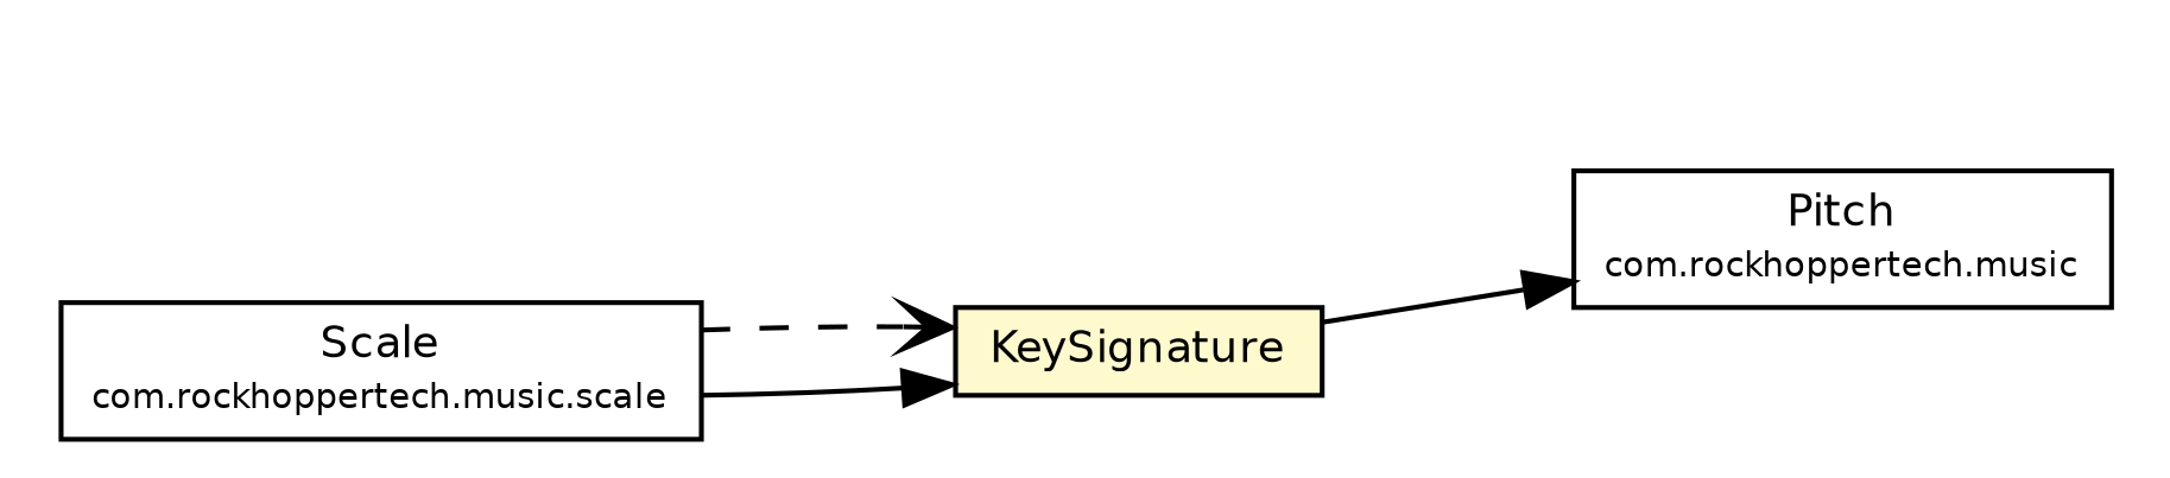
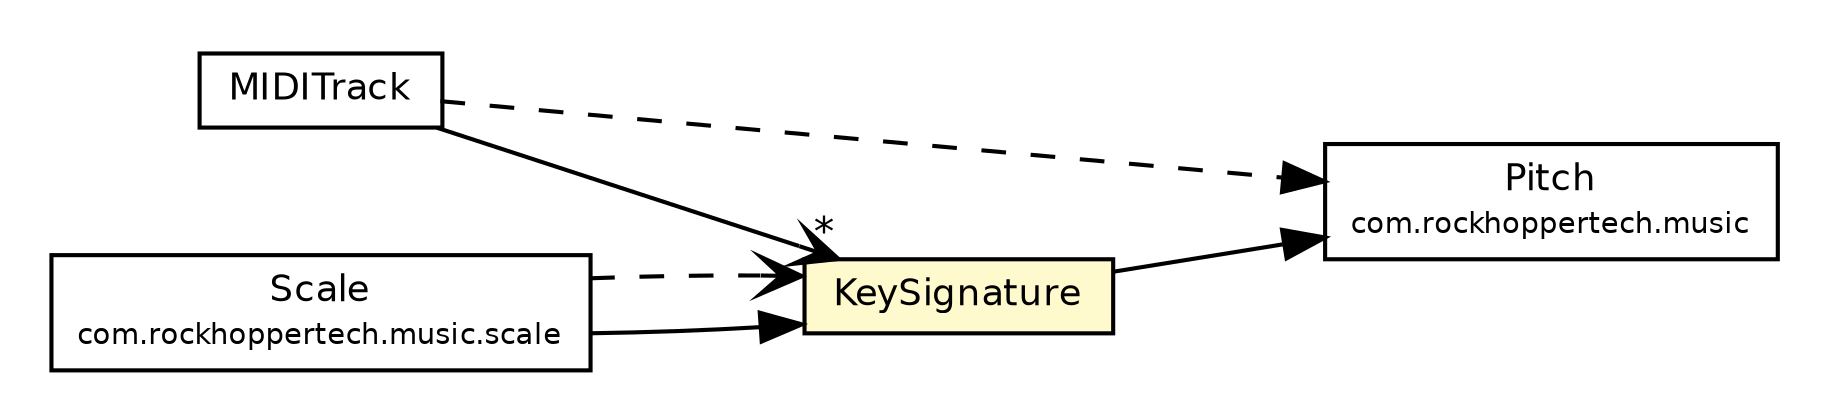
  digraph {
    nodesep=0.25
    rankdir=LR
    ranksep=0.5
    node [fontcolor=black fontname=Helvetica fontsize=9.0 shape=plaintext]
    edge [arrowhead=normal color=black fontcolor=black fontname=Helvetica fontsize=10.0 headport=p labelfontname=Helvetica labelfontsize=10 tailport=p]
    n1 [label=<<table title="com.rockhoppertech.music.Pitch" border="0" cellborder="1" cellspacing="0" cellpadding="2" port="p" href="../../Pitch.html"> 		<tr><td><table border="0" cellspacing="0" cellpadding="1"> <tr><td align="center" balign="center"> Pitch </td></tr> <tr><td align="center" balign="center"><font point-size="7.0"> com.rockhoppertech.music </font></td></tr> 		</table></td></tr> 		</table>>]
+   n2 [label=<<table title="com.rockhoppertech.music.midi.js.MIDITrack" border="0" cellborder="1" cellspacing="0" cellpadding="2" port="p" href="./MIDITrack.html"> 		<tr><td><table border="0" cellspacing="0" cellpadding="1"> <tr><td align="center" balign="center"> MIDITrack </td></tr> 		</table></td></tr> 		</table>>]
    n3 [label=<<table title="com.rockhoppertech.music.midi.js.KeySignature" border="0" cellborder="1" cellspacing="0" cellpadding="2" port="p" bgcolor="lemonChiffon" href="./KeySignature.html"> 		<tr><td><table border="0" cellspacing="0" cellpadding="1"> <tr><td align="center" balign="center"> KeySignature </td></tr> 		</table></td></tr> 		</table>>]
    n4 [label=<<table title="com.rockhoppertech.music.scale.Scale" border="0" cellborder="1" cellspacing="0" cellpadding="2" port="p" href="../../scale/Scale.html"> 		<tr><td><table border="0" cellspacing="0" cellpadding="1"> <tr><td align="center" balign="center"> Scale </td></tr> <tr><td align="center" balign="center"><font point-size="7.0"> com.rockhoppertech.music.scale </font></td></tr> 		</table></td></tr> 		</table>>]
+   n2 -> n1 [style=dashed]
+   n2 -> n3 [arrowhead=vee headlabel="*"]
    n3 -> n1 [style=solid]
    n4 -> n3
    n4 -> n3 [arrowhead=vee style=dashed]
  }
